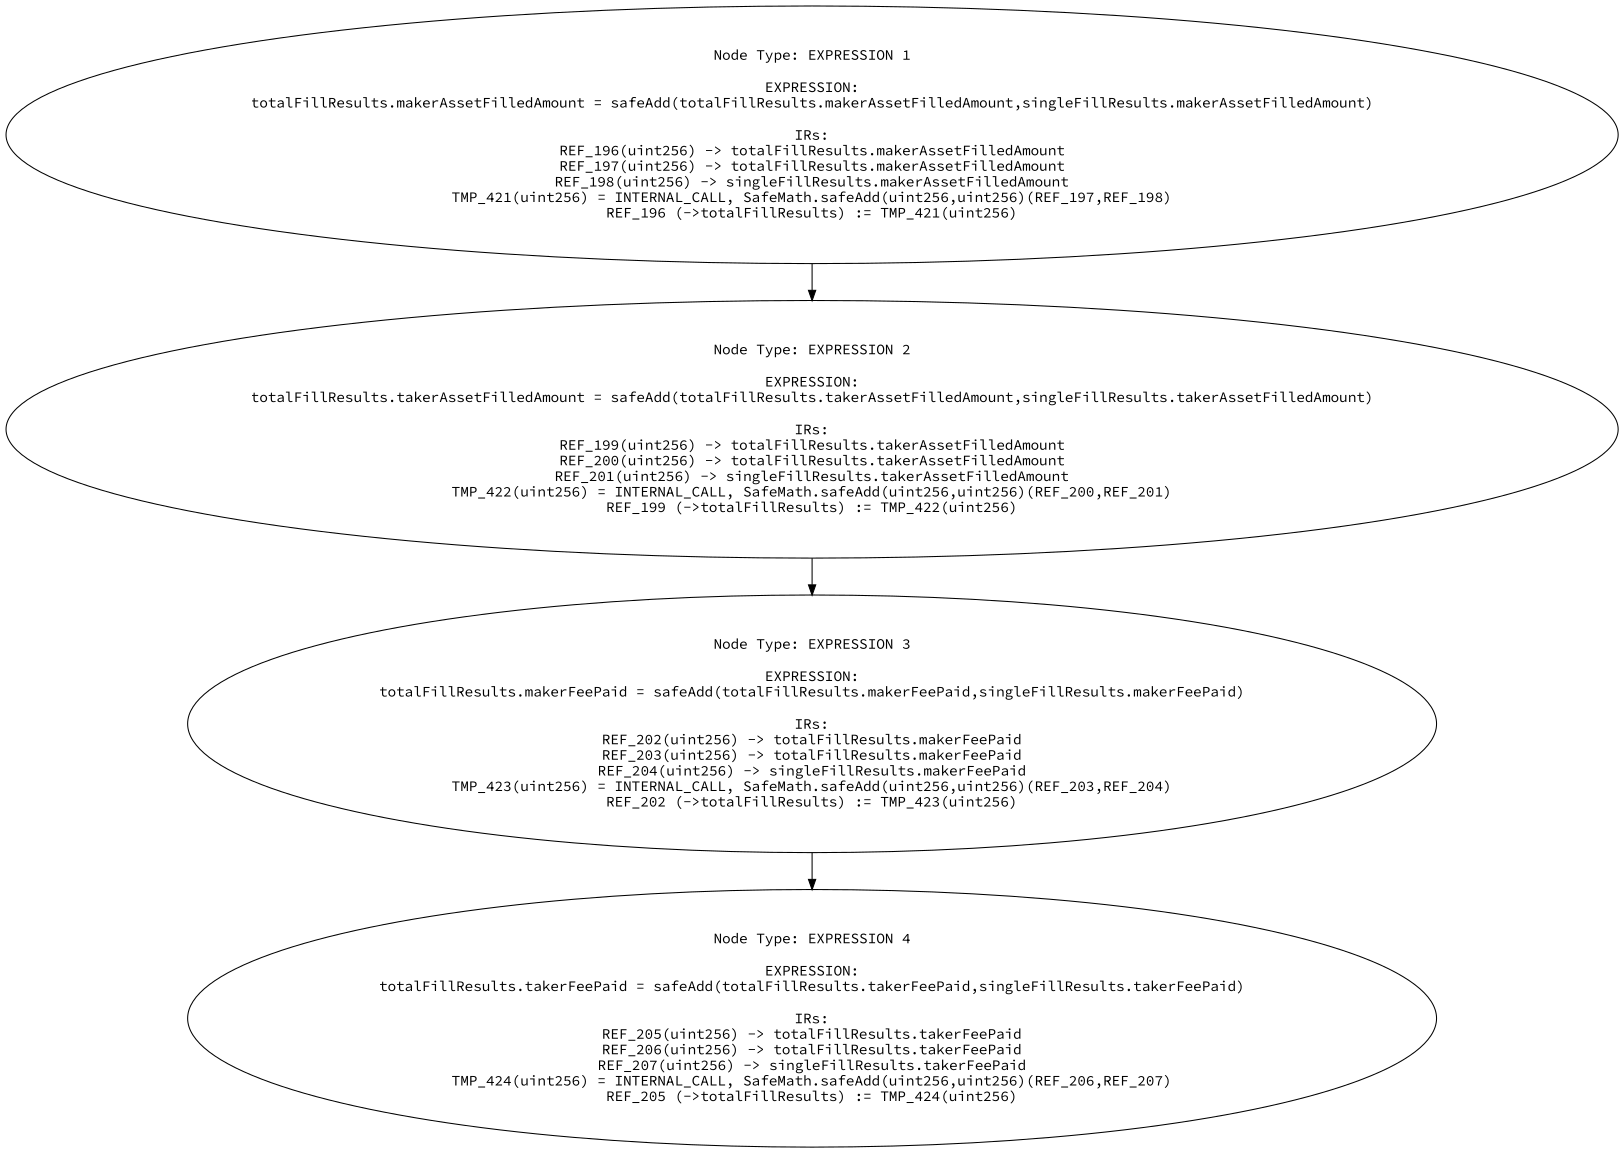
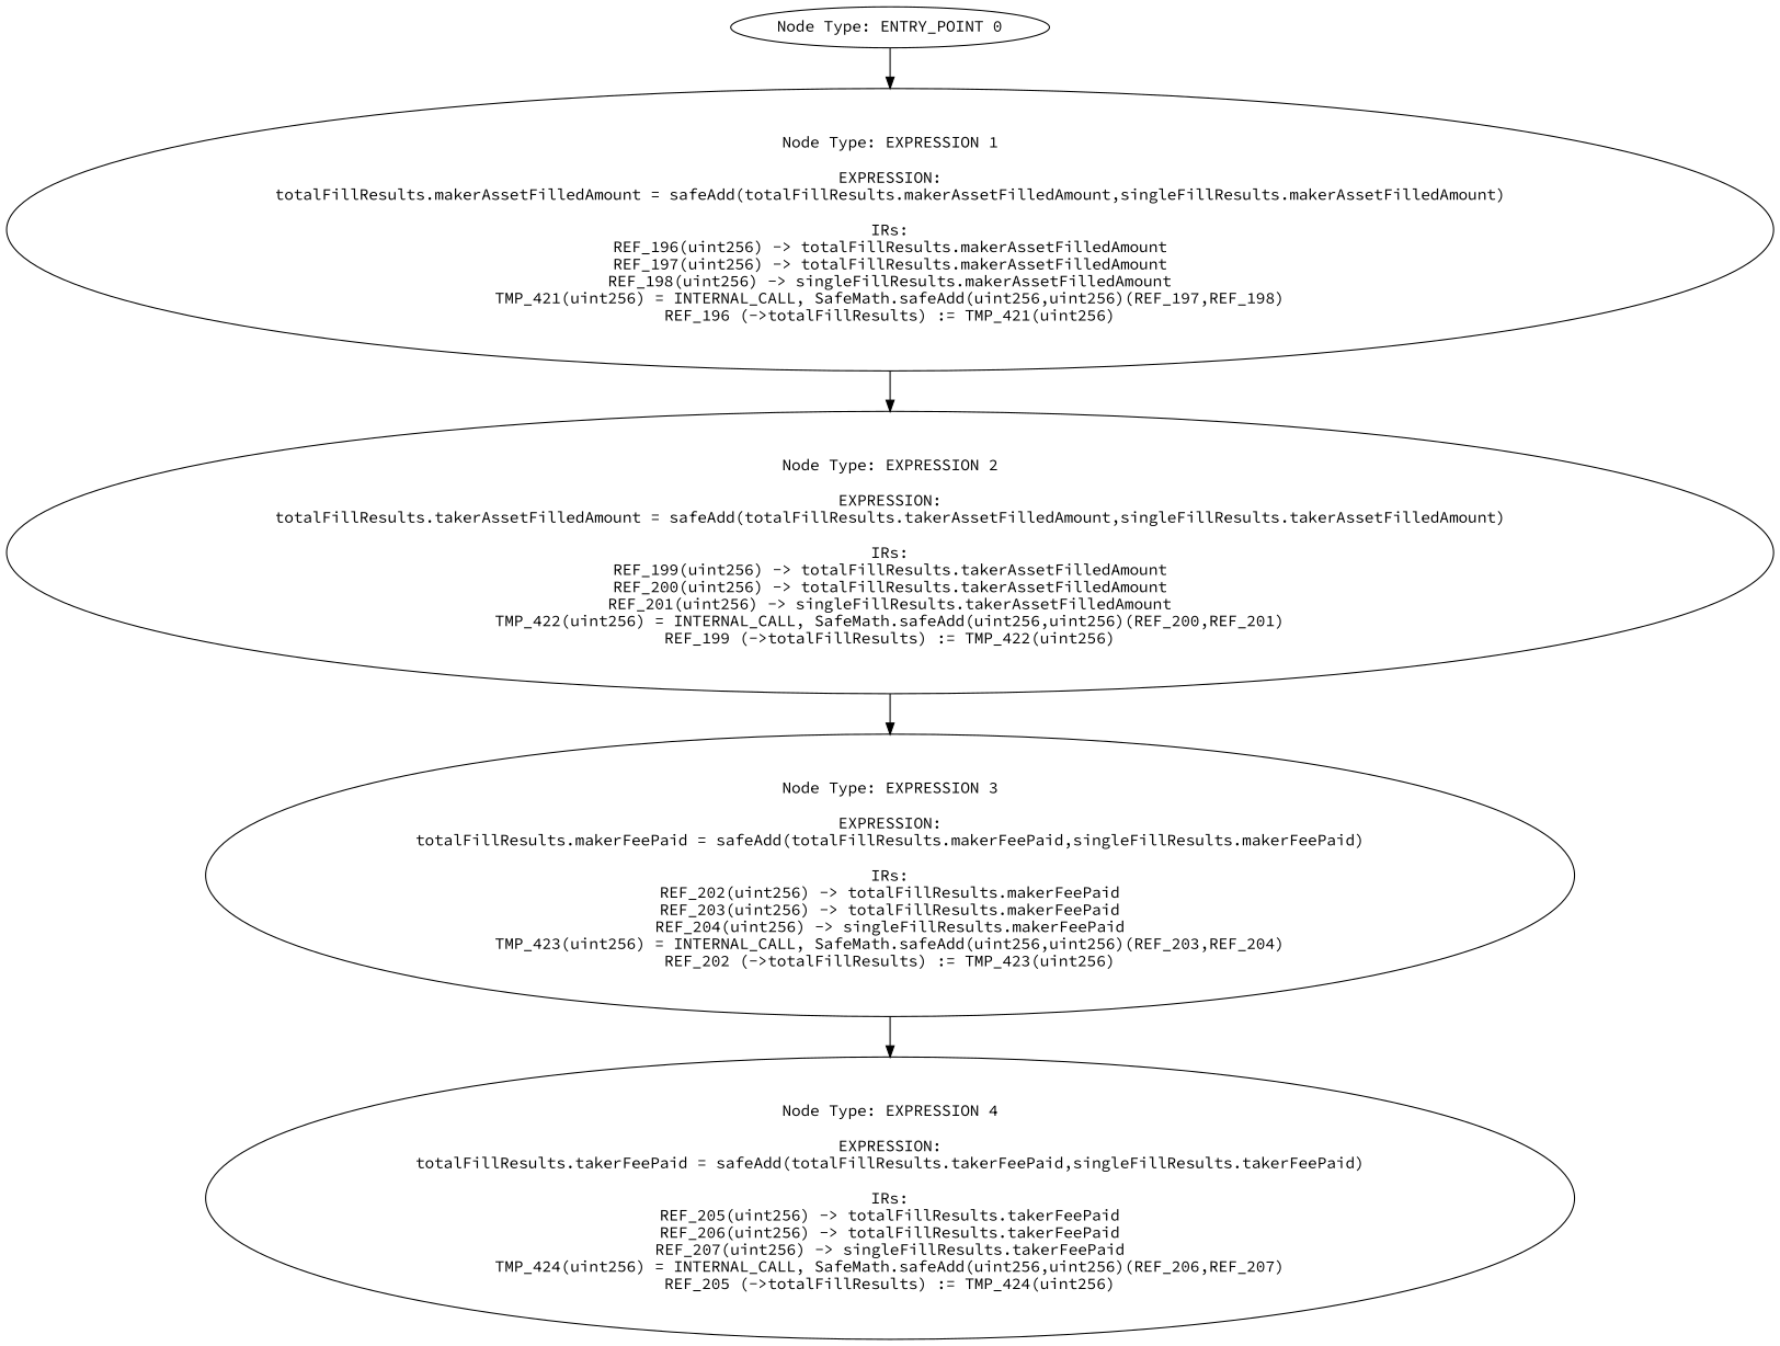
  digraph {
    fontname="Source Code Pro"
    node [fontname="Source Code Pro"]
    edge [fontname="Source Code Pro"]
+   n1 [label="Node Type: ENTRY_POINT 0\n"]
    n2 [label="Node Type: EXPRESSION 1\n\nEXPRESSION:\ntotalFillResults.makerAssetFilledAmount = safeAdd(totalFillResults.makerAssetFilledAmount,singleFillResults.makerAssetFilledAmount)\n\nIRs:\nREF_196(uint256) -> totalFillResults.makerAssetFilledAmount\nREF_197(uint256) -> totalFillResults.makerAssetFilledAmount\nREF_198(uint256) -> singleFillResults.makerAssetFilledAmount\nTMP_421(uint256) = INTERNAL_CALL, SafeMath.safeAdd(uint256,uint256)(REF_197,REF_198)\nREF_196 (->totalFillResults) := TMP_421(uint256)"]
    n3 [label="Node Type: EXPRESSION 2\n\nEXPRESSION:\ntotalFillResults.takerAssetFilledAmount = safeAdd(totalFillResults.takerAssetFilledAmount,singleFillResults.takerAssetFilledAmount)\n\nIRs:\nREF_199(uint256) -> totalFillResults.takerAssetFilledAmount\nREF_200(uint256) -> totalFillResults.takerAssetFilledAmount\nREF_201(uint256) -> singleFillResults.takerAssetFilledAmount\nTMP_422(uint256) = INTERNAL_CALL, SafeMath.safeAdd(uint256,uint256)(REF_200,REF_201)\nREF_199 (->totalFillResults) := TMP_422(uint256)"]
    n4 [label="Node Type: EXPRESSION 3\n\nEXPRESSION:\ntotalFillResults.makerFeePaid = safeAdd(totalFillResults.makerFeePaid,singleFillResults.makerFeePaid)\n\nIRs:\nREF_202(uint256) -> totalFillResults.makerFeePaid\nREF_203(uint256) -> totalFillResults.makerFeePaid\nREF_204(uint256) -> singleFillResults.makerFeePaid\nTMP_423(uint256) = INTERNAL_CALL, SafeMath.safeAdd(uint256,uint256)(REF_203,REF_204)\nREF_202 (->totalFillResults) := TMP_423(uint256)"]
    n5 [label="Node Type: EXPRESSION 4\n\nEXPRESSION:\ntotalFillResults.takerFeePaid = safeAdd(totalFillResults.takerFeePaid,singleFillResults.takerFeePaid)\n\nIRs:\nREF_205(uint256) -> totalFillResults.takerFeePaid\nREF_206(uint256) -> totalFillResults.takerFeePaid\nREF_207(uint256) -> singleFillResults.takerFeePaid\nTMP_424(uint256) = INTERNAL_CALL, SafeMath.safeAdd(uint256,uint256)(REF_206,REF_207)\nREF_205 (->totalFillResults) := TMP_424(uint256)"]
+   n1 -> n2
    n2 -> n3
    n3 -> n4
    n4 -> n5
  }
